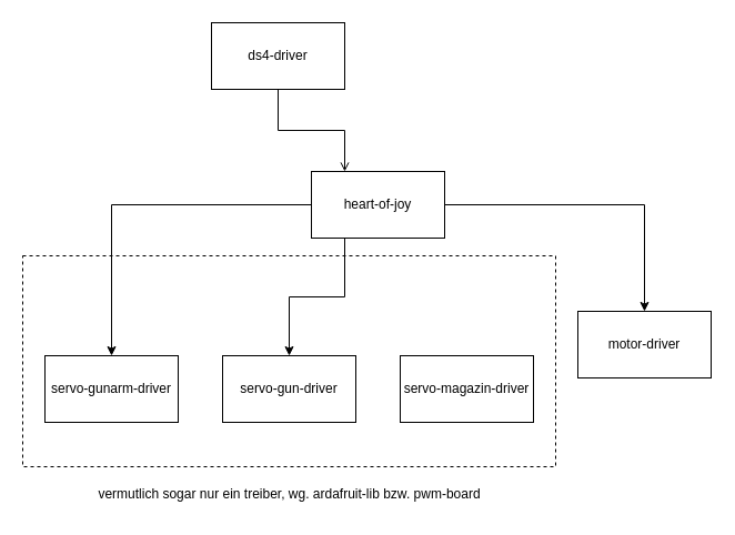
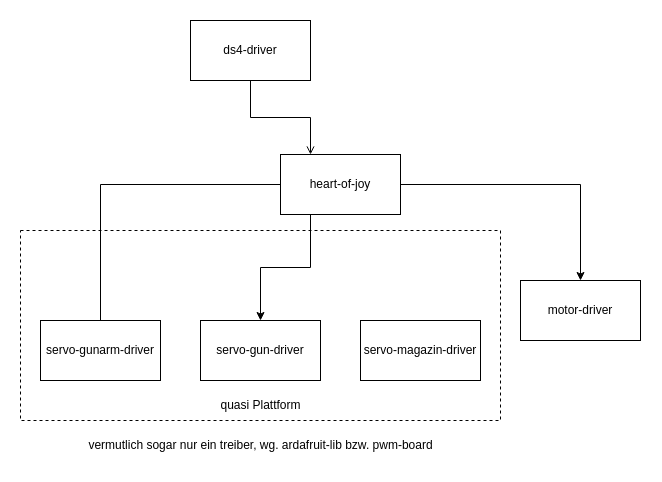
  <mxCell id="0" />
  <mxCell id="1" parent="0" />
  <mxCell id="2" value="" style="rounded=0;whiteSpace=wrap;html=1;dashed=1;" vertex="1" parent="1"><mxGeometry x="20" y="230" width="480" height="190" as="geometry" /></mxCell>
  <mxCell id="3" style="edgeStyle=orthogonalEdgeStyle;rounded=0;orthogonalLoop=1;jettySize=auto;html=1;exitX=0.5;exitY=1;exitDx=0;exitDy=0;entryX=0.25;entryY=0;entryDx=0;entryDy=0;endArrow=open;" edge="1" parent="1" source="4" target="12"><mxGeometry relative="1" as="geometry" /></mxCell>
  <mxCell id="4" value="ds4-driver" style="rounded=0;whiteSpace=wrap;html=1;" vertex="1" parent="1"><mxGeometry x="190" y="20" width="120" height="60" as="geometry" /></mxCell>
  <mxCell id="5" value="motor-driver" style="rounded=0;whiteSpace=wrap;html=1;" vertex="1" parent="1"><mxGeometry x="520" y="280" width="120" height="60" as="geometry" /></mxCell>
  <mxCell id="6" value="servo-magazin-driver" style="rounded=0;whiteSpace=wrap;html=1;" vertex="1" parent="1"><mxGeometry x="360" y="320" width="120" height="60" as="geometry" /></mxCell>
  <mxCell id="7" value="servo-gun-driver" style="rounded=0;whiteSpace=wrap;html=1;" vertex="1" parent="1"><mxGeometry x="200" y="320" width="120" height="60" as="geometry" /></mxCell>
  <mxCell id="8" value="servo-gunarm-driver" style="rounded=0;whiteSpace=wrap;html=1;" vertex="1" parent="1"><mxGeometry x="40" y="320" width="120" height="60" as="geometry" /></mxCell>
- <mxCell id="9" style="edgeStyle=orthogonalEdgeStyle;rounded=0;orthogonalLoop=1;jettySize=auto;html=1;exitX=0;exitY=0.5;exitDx=0;exitDy=0;entryX=0.5;entryY=0;entryDx=0;entryDy=0;" edge="1" parent="1" source="12" target="8"><mxGeometry relative="1" as="geometry" /></mxCell>
+ <mxCell id="9" style="edgeStyle=orthogonalEdgeStyle;rounded=0;orthogonalLoop=1;jettySize=auto;html=1;exitX=0;exitY=0.5;exitDx=0;exitDy=0;entryX=0.5;entryY=0;entryDx=0;entryDy=0;endArrow=none;" edge="1" parent="1" source="12" target="8"><mxGeometry relative="1" as="geometry" /></mxCell>
  <mxCell id="10" style="edgeStyle=orthogonalEdgeStyle;rounded=0;orthogonalLoop=1;jettySize=auto;html=1;exitX=0.25;exitY=1;exitDx=0;exitDy=0;" edge="1" parent="1" source="12" target="7"><mxGeometry relative="1" as="geometry" /></mxCell>
  <mxCell id="11" style="edgeStyle=orthogonalEdgeStyle;rounded=0;orthogonalLoop=1;jettySize=auto;html=1;exitX=1;exitY=0.5;exitDx=0;exitDy=0;entryX=0.5;entryY=0;entryDx=0;entryDy=0;" edge="1" parent="1" source="12" target="5"><mxGeometry relative="1" as="geometry" /></mxCell>
  <mxCell id="12" value="heart-of-joy" style="rounded=0;whiteSpace=wrap;html=1;" vertex="1" parent="1"><mxGeometry x="280" y="154" width="120" height="60" as="geometry" /></mxCell>
+ <mxCell id="13" value="quasi Plattform" style="text;html=1;align=center;verticalAlign=middle;resizable=0;points=[];autosize=1;strokeColor=none;fillColor=none;" vertex="1" parent="1"><mxGeometry x="210" y="390" width="100" height="30" as="geometry" /></mxCell>
  <mxCell id="14" value="vermutlich sogar nur ein treiber, wg. ardafruit-lib bzw. pwm-board" style="text;html=1;align=center;verticalAlign=middle;resizable=0;points=[];autosize=1;strokeColor=none;fillColor=none;" vertex="1" parent="1"><mxGeometry x="75" y="430" width="370" height="30" as="geometry" /></mxCell>
